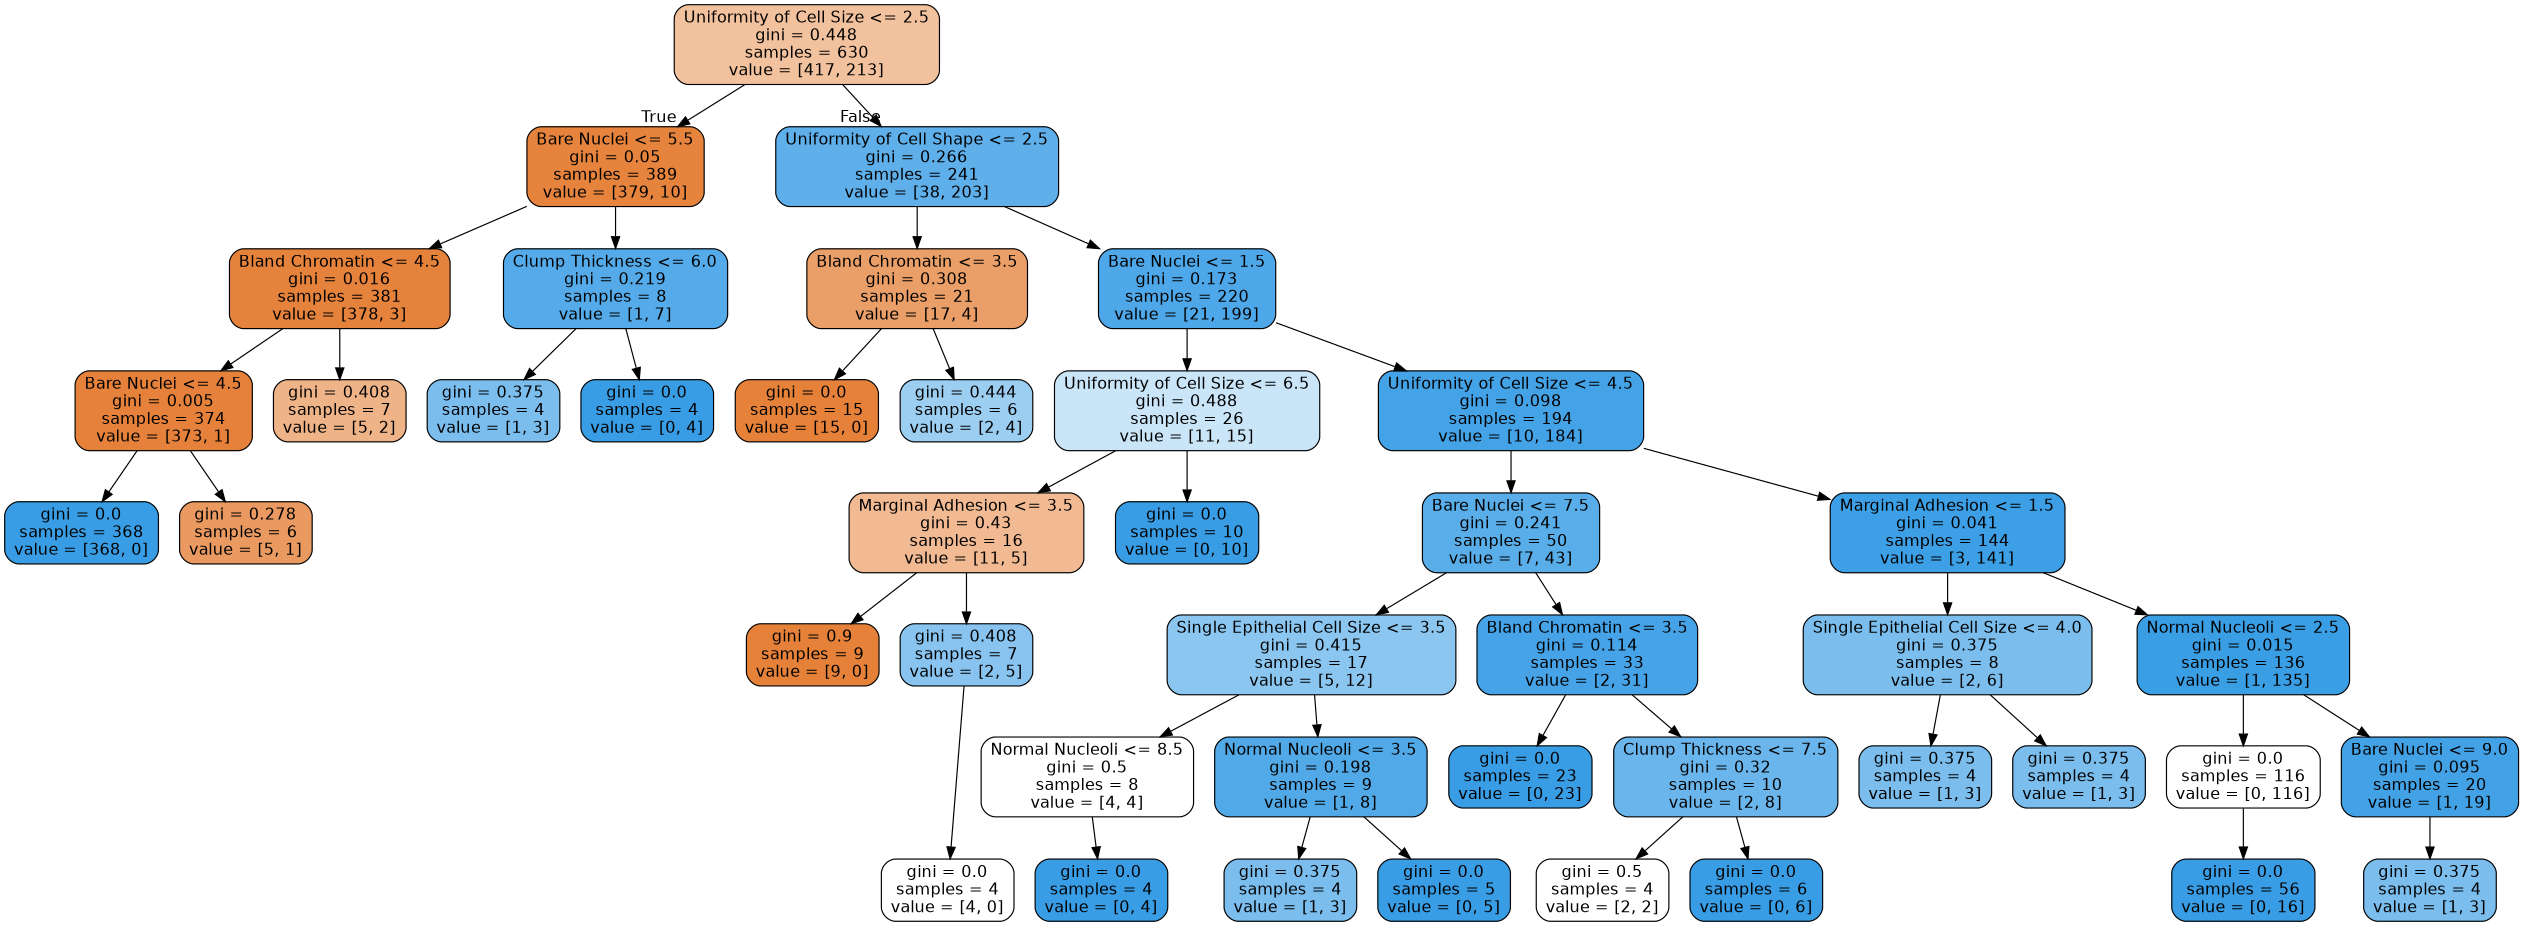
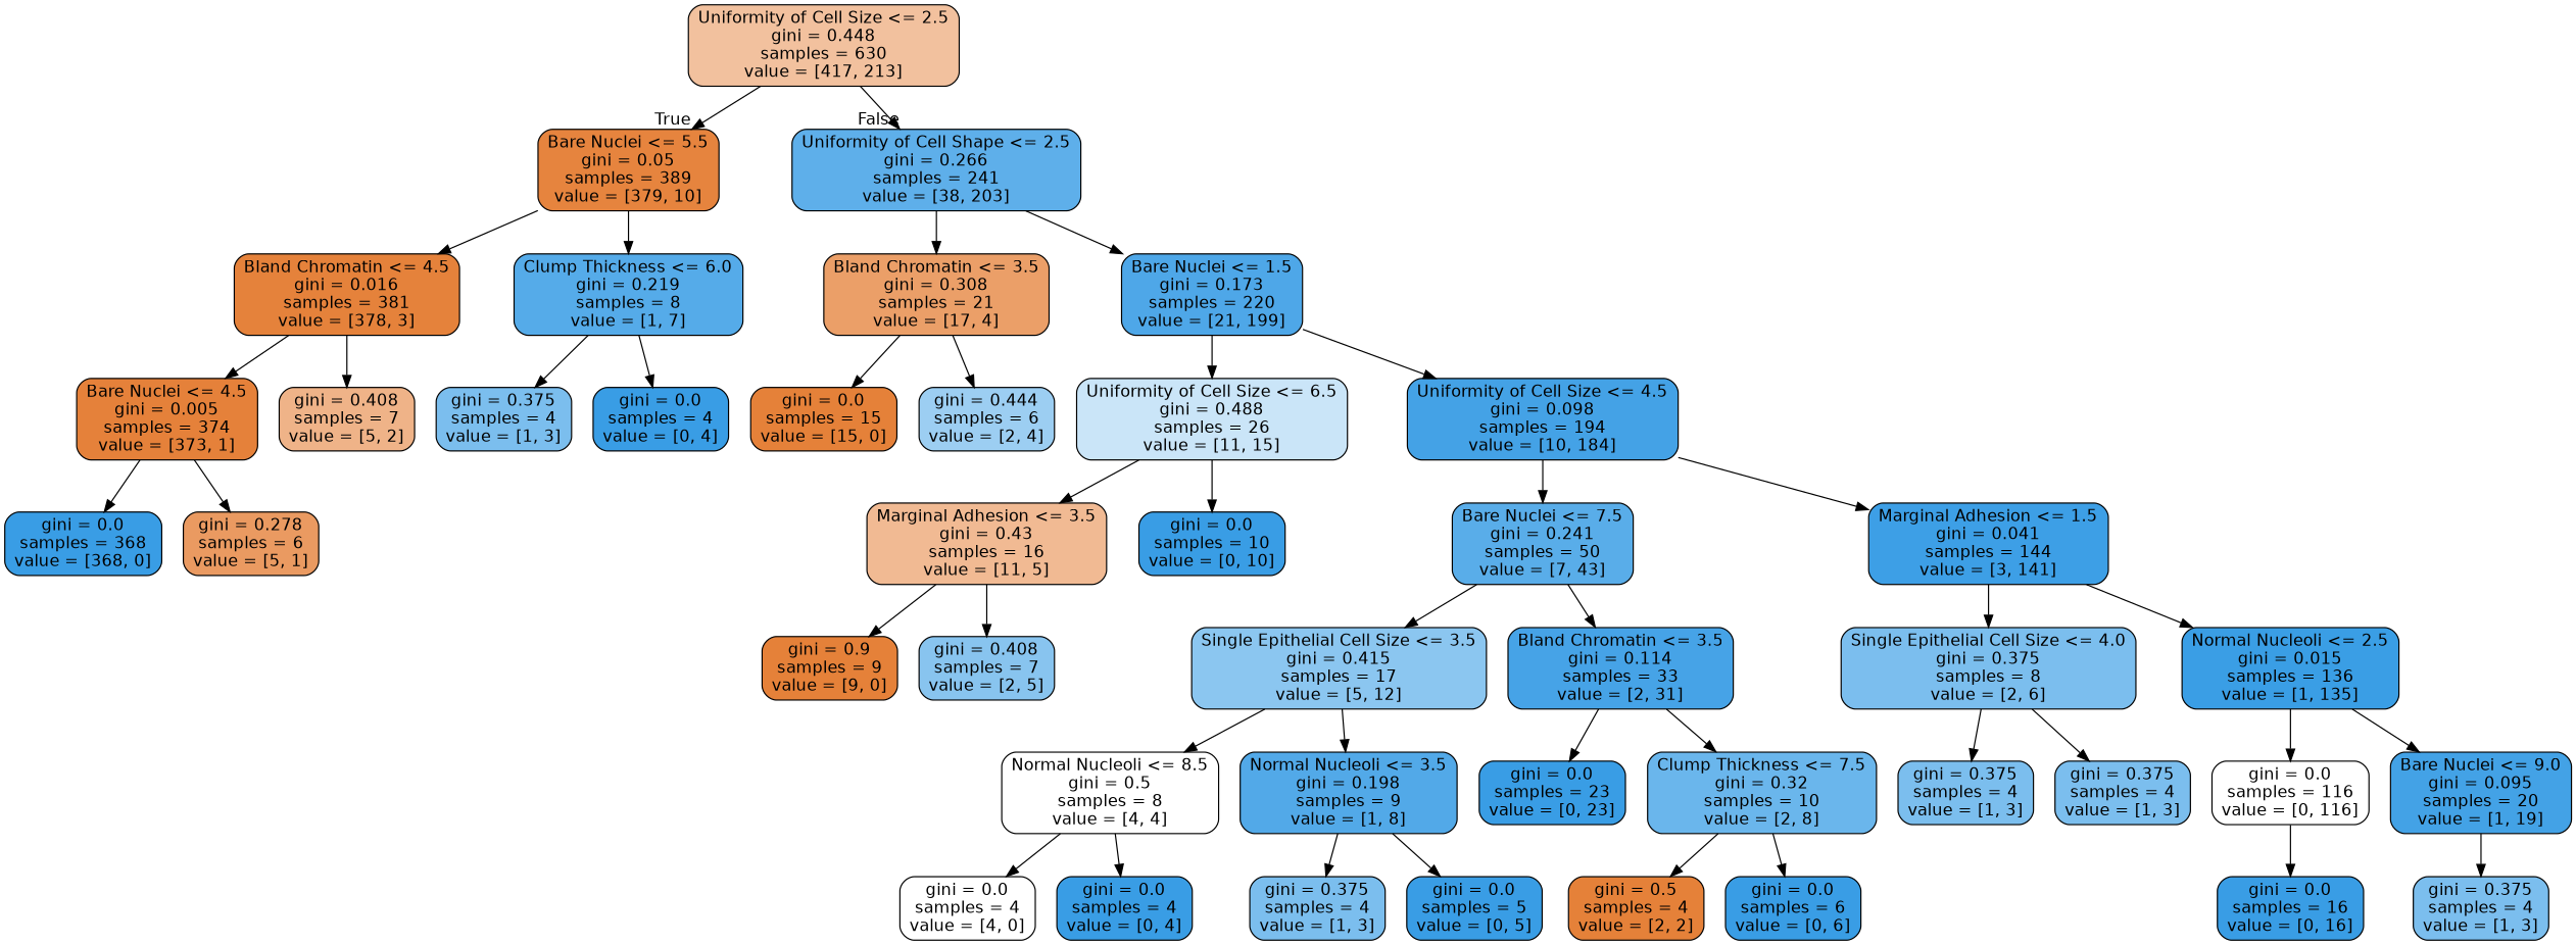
  digraph {
    node [color=black fillcolor="#399de5" fontname=helvetica shape=box style="filled, rounded"]
    edge [fontname=helvetica]
    n1 [fillcolor="#f2c19e" label="Uniformity of Cell Size <= 2.5\ngini = 0.448\nsamples = 630\nvalue = [417, 213]"]
    n2 [fillcolor="#e6843e" label="Bare Nuclei <= 5.5\ngini = 0.05\nsamples = 389\nvalue = [379, 10]"]
    n3 [fillcolor="#5eafea" label="Uniformity of Cell Shape <= 2.5\ngini = 0.266\nsamples = 241\nvalue = [38, 203]"]
    n4 [fillcolor="#e5823b" label="Bland Chromatin <= 4.5\ngini = 0.016\nsamples = 381\nvalue = [378, 3]"]
    n5 [fillcolor="#55abe9" label="Clump Thickness <= 6.0\ngini = 0.219\nsamples = 8\nvalue = [1, 7]"]
    n6 [fillcolor="#eb9f68" label="Bland Chromatin <= 3.5\ngini = 0.308\nsamples = 21\nvalue = [17, 4]"]
    n7 [fillcolor="#4ea7e8" label="Bare Nuclei <= 1.5\ngini = 0.173\nsamples = 220\nvalue = [21, 199]"]
    n8 [fillcolor="#e5813a" label="Bare Nuclei <= 4.5\ngini = 0.005\nsamples = 374\nvalue = [373, 1]"]
    n9 [fillcolor="#efb388" label="gini = 0.408\nsamples = 7\nvalue = [5, 2]"]
    n10 [fillcolor="#7bbeee" label="gini = 0.375\nsamples = 4\nvalue = [1, 3]"]
    n11 [label="gini = 0.0\nsamples = 4\nvalue = [0, 4]"]
    n12 [label="gini = 0.0\nsamples = 368\nvalue = [368, 0]"]
    n13 [fillcolor="#ea9a61" label="gini = 0.278\nsamples = 6\nvalue = [5, 1]"]
    n14 [fillcolor="#e58139" label="gini = 0.0\nsamples = 15\nvalue = [15, 0]"]
    n15 [fillcolor="#9ccef2" label="gini = 0.444\nsamples = 6\nvalue = [2, 4]"]
    n16 [fillcolor="#cae5f8" label="Uniformity of Cell Size <= 6.5\ngini = 0.488\nsamples = 26\nvalue = [11, 15]"]
    n17 [fillcolor="#44a2e6" label="Uniformity of Cell Size <= 4.5\ngini = 0.098\nsamples = 194\nvalue = [10, 184]"]
    n18 [fillcolor="#f1ba93" label="Marginal Adhesion <= 3.5\ngini = 0.43\nsamples = 16\nvalue = [11, 5]"]
    n19 [label="gini = 0.0\nsamples = 10\nvalue = [0, 10]"]
    n20 [fillcolor="#59ade9" label="Bare Nuclei <= 7.5\ngini = 0.241\nsamples = 50\nvalue = [7, 43]"]
    n21 [fillcolor="#3d9fe6" label="Marginal Adhesion <= 1.5\ngini = 0.041\nsamples = 144\nvalue = [3, 141]"]
    n22 [fillcolor="#e58139" label="gini = 0.9\nsamples = 9\nvalue = [9, 0]"]
    n23 [fillcolor="#88c4ef" label="gini = 0.408\nsamples = 7\nvalue = [2, 5]"]
    n24 [fillcolor="#8bc6f0" label="Single Epithelial Cell Size <= 3.5\ngini = 0.415\nsamples = 17\nvalue = [5, 12]"]
    n25 [fillcolor="#46a3e7" label="Bland Chromatin <= 3.5\ngini = 0.114\nsamples = 33\nvalue = [2, 31]"]
    n26 [fillcolor="#7bbeee" label="Single Epithelial Cell Size <= 4.0\ngini = 0.375\nsamples = 8\nvalue = [2, 6]"]
    n27 [fillcolor="#3a9ee5" label="Normal Nucleoli <= 2.5\ngini = 0.015\nsamples = 136\nvalue = [1, 135]"]
    n28 [fillcolor="#52a9e8" label="Normal Nucleoli <= 3.5\ngini = 0.198\nsamples = 9\nvalue = [1, 8]"]
    n29 [fillcolor="#ffffff" label="Normal Nucleoli <= 8.5\ngini = 0.5\nsamples = 8\nvalue = [4, 4]"]
    n30 [fillcolor="#6ab6ec" label="Clump Thickness <= 7.5\ngini = 0.32\nsamples = 10\nvalue = [2, 8]"]
    n31 [label="gini = 0.0\nsamples = 23\nvalue = [0, 23]"]
    n32 [fillcolor="#7bbeee" label="gini = 0.375\nsamples = 4\nvalue = [1, 3]"]
    n33 [label="gini = 0.0\nsamples = 5\nvalue = [0, 5]"]
    n34 [fillcolor="#ffffff" label="gini = 0.0\nsamples = 4\nvalue = [4, 0]"]
    n35 [label="gini = 0.0\nsamples = 4\nvalue = [0, 4]"]
-   n36 [fillcolor="#ffffff" label="gini = 0.5\nsamples = 4\nvalue = [2, 2]"]
+   n36 [fillcolor="#e58139" label="gini = 0.5\nsamples = 4\nvalue = [2, 2]"]
    n37 [label="gini = 0.0\nsamples = 6\nvalue = [0, 6]"]
    n38 [fillcolor="#7bbeee" label="gini = 0.375\nsamples = 4\nvalue = [1, 3]"]
    n39 [fillcolor="#7bbeee" label="gini = 0.375\nsamples = 4\nvalue = [1, 3]"]
    n40 [fillcolor="#43a2e6" label="Bare Nuclei <= 9.0\ngini = 0.095\nsamples = 20\nvalue = [1, 19]"]
    n41 [fillcolor="#ffffff" label="gini = 0.0\nsamples = 116\nvalue = [0, 116]"]
    n42 [fillcolor="#7bbeee" label="gini = 0.375\nsamples = 4\nvalue = [1, 3]"]
-   n43 [label="gini = 0.0\nsamples = 56\nvalue = [0, 16]"]
+   n43 [label="gini = 0.0\nsamples = 16\nvalue = [0, 16]"]
    n1 -> n2 [headlabel=True labelangle=45 labeldistance=2.5]
    n1 -> n3 [headlabel=False labelangle=-45 labeldistance=2.5]
    n2 -> n4
    n2 -> n5
    n3 -> n6
    n3 -> n7
    n4 -> n8
    n4 -> n9
    n5 -> n10
    n5 -> n11
    n6 -> n14
    n6 -> n15
    n7 -> n16
    n7 -> n17
    n8 -> n12
    n8 -> n13
    n16 -> n18
    n16 -> n19
    n17 -> n20
    n17 -> n21
    n18 -> n22
    n18 -> n23
    n20 -> n24
    n20 -> n25
    n21 -> n26
    n21 -> n27
    n24 -> n28
    n24 -> n29
    n25 -> n30
    n25 -> n31
    n26 -> n38
    n26 -> n39
    n27 -> n40
    n27 -> n41
    n28 -> n32
    n28 -> n33
-   n23 -> n34
+   n29 -> n34
    n29 -> n35
    n30 -> n36
    n30 -> n37
    n40 -> n42
    n41 -> n43
  }
